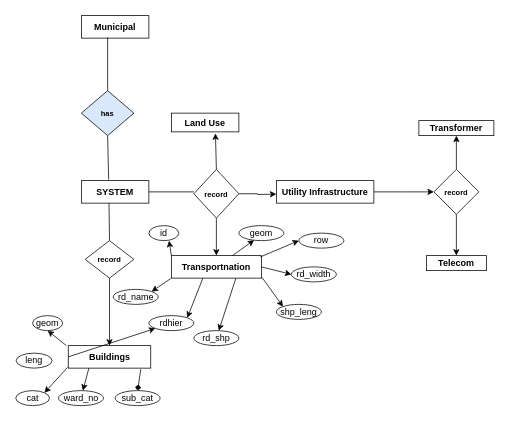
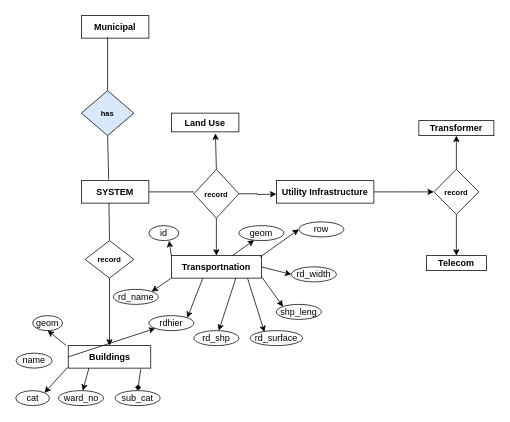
  <mxCell id="0" />
  <mxCell id="1" parent="0" />
  <mxCell id="2" value="" style="rounded=0;whiteSpace=wrap;html=1;" vertex="1" parent="1"><mxGeometry x="108" y="240" width="90" height="30" as="geometry" /></mxCell>
  <mxCell id="3" value="&lt;font style=&quot;font-size: 12px&quot;&gt;&lt;b&gt;SYSTEM&lt;/b&gt;&lt;/font&gt;" style="text;html=1;strokeColor=none;fillColor=none;align=center;verticalAlign=middle;whiteSpace=wrap;rounded=0;" vertex="1" parent="1"><mxGeometry x="108" y="240" width="90" height="30" as="geometry" /></mxCell>
  <mxCell id="4" value="" style="rounded=0;whiteSpace=wrap;html=1;" vertex="1" parent="1"><mxGeometry x="108" y="20" width="90" height="30" as="geometry" /></mxCell>
  <mxCell id="5" value="&lt;font style=&quot;font-size: 12px&quot;&gt;&lt;b&gt;Municipal&lt;/b&gt;&lt;/font&gt;" style="text;html=1;strokeColor=none;fillColor=none;align=center;verticalAlign=middle;whiteSpace=wrap;rounded=0;" vertex="1" parent="1"><mxGeometry x="108" y="25" width="90" height="20" as="geometry" /></mxCell>
  <mxCell id="6" value="" style="endArrow=none;html=1;exitX=0.5;exitY=1;exitDx=0;exitDy=0;entryX=0.404;entryY=-0.047;entryDx=0;entryDy=0;entryPerimeter=0;" edge="1" parent="1" source="8" target="3"><mxGeometry width="50" height="50" relative="1" as="geometry"><mxPoint x="146" y="180" as="sourcePoint" /><mxPoint x="141" y="230" as="targetPoint" /></mxGeometry></mxCell>
  <mxCell id="7" value="" style="endArrow=none;html=1;entryX=0.5;entryY=0;entryDx=0;entryDy=0;" edge="1" parent="1" target="8"><mxGeometry width="50" height="50" relative="1" as="geometry"><mxPoint x="143" y="49" as="sourcePoint" /><mxPoint x="146" y="120" as="targetPoint" /></mxGeometry></mxCell>
  <mxCell id="8" value="&lt;font style=&quot;font-size: 10px&quot;&gt;&lt;b&gt;has&lt;/b&gt;&lt;/font&gt;" style="rhombus;whiteSpace=wrap;html=1;fillColor=#dae8fc;" vertex="1" parent="1"><mxGeometry x="108" y="120" width="70" height="60" as="geometry" /></mxCell>
  <mxCell id="9" value="" style="endArrow=none;html=1;entryX=1;entryY=0.5;entryDx=0;entryDy=0;" edge="1" parent="1" target="3"><mxGeometry width="50" height="50" relative="1" as="geometry"><mxPoint x="258" y="255" as="sourcePoint" /><mxPoint x="158" y="290" as="targetPoint" /></mxGeometry></mxCell>
  <mxCell id="10" value="" style="edgeStyle=orthogonalEdgeStyle;rounded=0;orthogonalLoop=1;jettySize=auto;html=1;" edge="1" parent="1" source="12"><mxGeometry relative="1" as="geometry"><mxPoint x="368" y="258" as="targetPoint" /></mxGeometry></mxCell>
  <mxCell id="11" value="" style="edgeStyle=orthogonalEdgeStyle;rounded=0;orthogonalLoop=1;jettySize=auto;html=1;" edge="1" parent="1" source="12"><mxGeometry relative="1" as="geometry"><mxPoint x="288" y="340" as="targetPoint" /></mxGeometry></mxCell>
  <mxCell id="12" value="&lt;font style=&quot;font-size: 10px&quot;&gt;&lt;b&gt;record&lt;/b&gt;&lt;/font&gt;" style="rhombus;whiteSpace=wrap;html=1;" vertex="1" parent="1"><mxGeometry x="258" y="225" width="60" height="65" as="geometry" /></mxCell>
  <mxCell id="13" value="&lt;b&gt;Land Use&lt;br&gt;&lt;/b&gt;" style="rounded=0;whiteSpace=wrap;html=1;" vertex="1" parent="1"><mxGeometry x="228" y="150" width="90" height="25" as="geometry" /></mxCell>
  <mxCell id="14" value="" style="endArrow=classic;html=1;exitX=0.5;exitY=0;exitDx=0;exitDy=0;entryX=0.653;entryY=1.08;entryDx=0;entryDy=0;entryPerimeter=0;" edge="1" parent="1" source="12" target="13"><mxGeometry width="50" height="50" relative="1" as="geometry"><mxPoint x="108" y="360" as="sourcePoint" /><mxPoint x="287" y="170" as="targetPoint" /></mxGeometry></mxCell>
  <mxCell id="15" value="" style="edgeStyle=orthogonalEdgeStyle;rounded=0;orthogonalLoop=1;jettySize=auto;html=1;" edge="1" parent="1" source="16"><mxGeometry relative="1" as="geometry"><mxPoint x="578" y="255" as="targetPoint" /></mxGeometry></mxCell>
  <mxCell id="16" value="&lt;font style=&quot;font-size: 14px&quot;&gt;&lt;b&gt;&lt;font style=&quot;font-size: 14px&quot;&gt;&lt;font style=&quot;font-size: 12px&quot;&gt;Utility Infrastructure&lt;br&gt;&lt;/font&gt;&lt;/font&gt;&lt;/b&gt;&lt;/font&gt;" style="rounded=0;whiteSpace=wrap;html=1;" vertex="1" parent="1"><mxGeometry x="368" y="240" width="130" height="30" as="geometry" /></mxCell>
  <mxCell id="17" value="&lt;font style=&quot;font-size: 12px&quot;&gt;&lt;b&gt;Transportnation&lt;/b&gt;&lt;/font&gt;" style="rounded=0;whiteSpace=wrap;html=1;" vertex="1" parent="1"><mxGeometry x="228" y="340" width="120" height="30" as="geometry" /></mxCell>
  <mxCell id="18" value="" style="edgeStyle=orthogonalEdgeStyle;rounded=0;orthogonalLoop=1;jettySize=auto;html=1;" edge="1" parent="1" source="20"><mxGeometry relative="1" as="geometry"><mxPoint x="608" y="180" as="targetPoint" /></mxGeometry></mxCell>
  <mxCell id="19" value="" style="edgeStyle=orthogonalEdgeStyle;rounded=0;orthogonalLoop=1;jettySize=auto;html=1;" edge="1" parent="1" source="20"><mxGeometry relative="1" as="geometry"><mxPoint x="608" y="340" as="targetPoint" /></mxGeometry></mxCell>
  <mxCell id="20" value="&lt;b&gt;&lt;font style=&quot;font-size: 10px&quot;&gt;record&lt;/font&gt;&lt;/b&gt;" style="rhombus;whiteSpace=wrap;html=1;" vertex="1" parent="1"><mxGeometry x="578" y="225" width="60" height="60" as="geometry" /></mxCell>
  <mxCell id="21" value="&lt;b&gt;Transformer&lt;/b&gt;" style="rounded=0;whiteSpace=wrap;html=1;" vertex="1" parent="1"><mxGeometry x="558" y="160" width="100" height="20" as="geometry" /></mxCell>
  <mxCell id="22" value="&lt;b&gt;Telecom&lt;/b&gt;" style="rounded=0;whiteSpace=wrap;html=1;" vertex="1" parent="1"><mxGeometry x="568" y="340" width="80" height="20" as="geometry" /></mxCell>
  <mxCell id="23" value="" style="endArrow=none;html=1;entryX=0.409;entryY=0.993;entryDx=0;entryDy=0;entryPerimeter=0;exitX=0.5;exitY=0;exitDx=0;exitDy=0;" edge="1" parent="1" source="24" target="3"><mxGeometry width="50" height="50" relative="1" as="geometry"><mxPoint x="145" y="320" as="sourcePoint" /><mxPoint x="158" y="390" as="targetPoint" /></mxGeometry></mxCell>
  <mxCell id="24" value="&lt;b&gt;&lt;font style=&quot;font-size: 10px&quot;&gt;record&lt;/font&gt;&lt;/b&gt;" style="rhombus;whiteSpace=wrap;html=1;" vertex="1" parent="1"><mxGeometry x="113" y="320" width="65" height="50" as="geometry" /></mxCell>
  <mxCell id="25" value="" style="endArrow=classic;html=1;exitX=0.5;exitY=1;exitDx=0;exitDy=0;entryX=0.5;entryY=0;entryDx=0;entryDy=0;" edge="1" parent="1" source="24" target="26"><mxGeometry width="50" height="50" relative="1" as="geometry"><mxPoint x="108" y="440" as="sourcePoint" /><mxPoint x="146" y="420" as="targetPoint" /></mxGeometry></mxCell>
  <mxCell id="26" value="&lt;b&gt;Buildings&lt;/b&gt;" style="rounded=0;whiteSpace=wrap;html=1;" vertex="1" parent="1"><mxGeometry x="90.5" y="460" width="110" height="30" as="geometry" /></mxCell>
- <mxCell id="27" value="leng" style="ellipse;whiteSpace=wrap;html=1;" vertex="1" parent="1"><mxGeometry x="21" y="470" width="48" height="20" as="geometry" /></mxCell>
+ <mxCell id="27" value="name" style="ellipse;whiteSpace=wrap;html=1;" vertex="1" parent="1"><mxGeometry x="21" y="470" width="48" height="20" as="geometry" /></mxCell>
  <mxCell id="28" value="ward_no" style="ellipse;whiteSpace=wrap;html=1;" vertex="1" parent="1"><mxGeometry x="77.5" y="520" width="60" height="20" as="geometry" /></mxCell>
  <mxCell id="29" value="sub_cat" style="ellipse;whiteSpace=wrap;html=1;" vertex="1" parent="1"><mxGeometry x="153" y="520" width="60" height="20" as="geometry" /></mxCell>
  <mxCell id="30" value="geom" style="ellipse;whiteSpace=wrap;html=1;" vertex="1" parent="1"><mxGeometry x="43" y="420" width="40" height="20" as="geometry" /></mxCell>
  <mxCell id="31" value="cat" style="ellipse;whiteSpace=wrap;html=1;" vertex="1" parent="1"><mxGeometry x="20.5" y="520" width="45" height="20" as="geometry" /></mxCell>
  <mxCell id="32" value="" style="endArrow=classic;html=1;exitX=-0.023;exitY=0;exitDx=0;exitDy=0;exitPerimeter=0;entryX=0.5;entryY=1;entryDx=0;entryDy=0;" edge="1" parent="1" source="26" target="30"><mxGeometry width="50" height="50" relative="1" as="geometry"><mxPoint x="18" y="610" as="sourcePoint" /><mxPoint x="68" y="560" as="targetPoint" /></mxGeometry></mxCell>
  <mxCell id="33" value="" style="endArrow=classic;html=1;exitX=0;exitY=0.5;exitDx=0;exitDy=0;" edge="1" parent="1" source="26" target="37"><mxGeometry width="50" height="50" relative="1" as="geometry"><mxPoint x="18" y="610" as="sourcePoint" /><mxPoint x="68" y="560" as="targetPoint" /></mxGeometry></mxCell>
  <mxCell id="34" value="" style="endArrow=classic;html=1;exitX=-0.008;exitY=0.967;exitDx=0;exitDy=0;exitPerimeter=0;entryX=1;entryY=0;entryDx=0;entryDy=0;" edge="1" parent="1" source="26" target="31"><mxGeometry width="50" height="50" relative="1" as="geometry"><mxPoint x="18" y="610" as="sourcePoint" /><mxPoint x="68" y="560" as="targetPoint" /></mxGeometry></mxCell>
  <mxCell id="35" value="" style="endArrow=classic;html=1;exitX=0.25;exitY=1;exitDx=0;exitDy=0;" edge="1" parent="1" source="26" target="28"><mxGeometry width="50" height="50" relative="1" as="geometry"><mxPoint x="18" y="610" as="sourcePoint" /><mxPoint x="68" y="560" as="targetPoint" /></mxGeometry></mxCell>
  <mxCell id="36" value="" style="endArrow=diamond;html=1;exitX=0.879;exitY=1.047;exitDx=0;exitDy=0;exitPerimeter=0;entryX=0.5;entryY=0;entryDx=0;entryDy=0;" edge="1" parent="1" source="26" target="29"><mxGeometry width="50" height="50" relative="1" as="geometry"><mxPoint x="18" y="610" as="sourcePoint" /><mxPoint x="68" y="560" as="targetPoint" /></mxGeometry></mxCell>
  <mxCell id="37" value="rdhier" style="ellipse;whiteSpace=wrap;html=1;" vertex="1" parent="1"><mxGeometry x="198" y="420" width="60" height="20" as="geometry" /></mxCell>
  <mxCell id="38" value="rd_shp" style="ellipse;whiteSpace=wrap;html=1;" vertex="1" parent="1"><mxGeometry x="258" y="440" width="60" height="20" as="geometry" /></mxCell>
- <mxCell id="39" value="row" style="ellipse;whiteSpace=wrap;html=1;" vertex="1" parent="1"><mxGeometry x="398" y="310" width="60" height="20" as="geometry" /></mxCell>
+ <mxCell id="39" value="row" style="ellipse;whiteSpace=wrap;html=1;" vertex="1" parent="1"><mxGeometry x="398" y="295" width="60" height="20" as="geometry" /></mxCell>
  <mxCell id="40" value="geom" style="ellipse;whiteSpace=wrap;html=1;" vertex="1" parent="1"><mxGeometry x="318" y="300" width="60" height="20" as="geometry" /></mxCell>
  <mxCell id="41" value="rd_width" style="ellipse;whiteSpace=wrap;html=1;" vertex="1" parent="1"><mxGeometry x="388" y="355" width="60" height="20" as="geometry" /></mxCell>
  <mxCell id="42" value="shp_leng" style="ellipse;whiteSpace=wrap;html=1;" vertex="1" parent="1"><mxGeometry x="368" y="405" width="60" height="20" as="geometry" /></mxCell>
+ <mxCell id="43" value="rd_surface" style="ellipse;whiteSpace=wrap;html=1;" vertex="1" parent="1"><mxGeometry x="333" y="440" width="70" height="20" as="geometry" /></mxCell>
  <mxCell id="44" value="rd_name" style="ellipse;whiteSpace=wrap;html=1;" vertex="1" parent="1"><mxGeometry x="150.5" y="385" width="60" height="20" as="geometry" /></mxCell>
  <mxCell id="45" value="id" style="ellipse;whiteSpace=wrap;html=1;" vertex="1" parent="1"><mxGeometry x="198" y="300" width="40" height="20" as="geometry" /></mxCell>
  <mxCell id="46" value="" style="endArrow=classic;html=1;exitX=0;exitY=0.007;exitDx=0;exitDy=0;exitPerimeter=0;entryX=0.673;entryY=1.01;entryDx=0;entryDy=0;entryPerimeter=0;" edge="1" parent="1" source="17" target="45"><mxGeometry width="50" height="50" relative="1" as="geometry"><mxPoint x="18" y="610" as="sourcePoint" /><mxPoint x="68" y="560" as="targetPoint" /></mxGeometry></mxCell>
  <mxCell id="47" value="" style="endArrow=classic;html=1;exitX=-0.007;exitY=1.02;exitDx=0;exitDy=0;exitPerimeter=0;entryX=1;entryY=0;entryDx=0;entryDy=0;" edge="1" parent="1" source="17" target="44"><mxGeometry width="50" height="50" relative="1" as="geometry"><mxPoint x="18" y="610" as="sourcePoint" /><mxPoint x="68" y="560" as="targetPoint" /></mxGeometry></mxCell>
  <mxCell id="48" value="" style="endArrow=classic;html=1;entryX=1;entryY=0;entryDx=0;entryDy=0;" edge="1" parent="1" target="37"><mxGeometry width="50" height="50" relative="1" as="geometry"><mxPoint x="270" y="370" as="sourcePoint" /><mxPoint x="68" y="560" as="targetPoint" /></mxGeometry></mxCell>
  <mxCell id="49" value="" style="endArrow=classic;html=1;" edge="1" parent="1" target="38"><mxGeometry width="50" height="50" relative="1" as="geometry"><mxPoint x="314" y="370" as="sourcePoint" /><mxPoint x="68" y="560" as="targetPoint" /></mxGeometry></mxCell>
  <mxCell id="50" value="" style="endArrow=classic;html=1;exitX=1.007;exitY=0.967;exitDx=0;exitDy=0;exitPerimeter=0;entryX=0;entryY=0;entryDx=0;entryDy=0;" edge="1" parent="1" source="17" target="42"><mxGeometry width="50" height="50" relative="1" as="geometry"><mxPoint x="18" y="610" as="sourcePoint" /><mxPoint x="68" y="560" as="targetPoint" /></mxGeometry></mxCell>
+ <mxCell id="51" value="" style="endArrow=classic;html=1;exitX=0.847;exitY=1.02;exitDx=0;exitDy=0;exitPerimeter=0;entryX=0.273;entryY=0.09;entryDx=0;entryDy=0;entryPerimeter=0;" edge="1" parent="1" source="17" target="43"><mxGeometry width="50" height="50" relative="1" as="geometry"><mxPoint x="18" y="610" as="sourcePoint" /><mxPoint x="68" y="560" as="targetPoint" /></mxGeometry></mxCell>
  <mxCell id="52" value="" style="endArrow=classic;html=1;entryX=0.34;entryY=0.97;entryDx=0;entryDy=0;entryPerimeter=0;" edge="1" parent="1" source="17" target="40"><mxGeometry width="50" height="50" relative="1" as="geometry"><mxPoint x="18" y="610" as="sourcePoint" /><mxPoint x="68" y="560" as="targetPoint" /></mxGeometry></mxCell>
  <mxCell id="53" value="" style="endArrow=classic;html=1;exitX=0.987;exitY=0.06;exitDx=0;exitDy=0;exitPerimeter=0;entryX=0;entryY=0.5;entryDx=0;entryDy=0;" edge="1" parent="1" source="17" target="39"><mxGeometry width="50" height="50" relative="1" as="geometry"><mxPoint x="18" y="610" as="sourcePoint" /><mxPoint x="68" y="560" as="targetPoint" /></mxGeometry></mxCell>
  <mxCell id="54" value="" style="endArrow=classic;html=1;exitX=1;exitY=0.5;exitDx=0;exitDy=0;entryX=0;entryY=0.5;entryDx=0;entryDy=0;" edge="1" parent="1" source="17" target="41"><mxGeometry width="50" height="50" relative="1" as="geometry"><mxPoint x="18" y="610" as="sourcePoint" /><mxPoint x="68" y="560" as="targetPoint" /></mxGeometry></mxCell>
